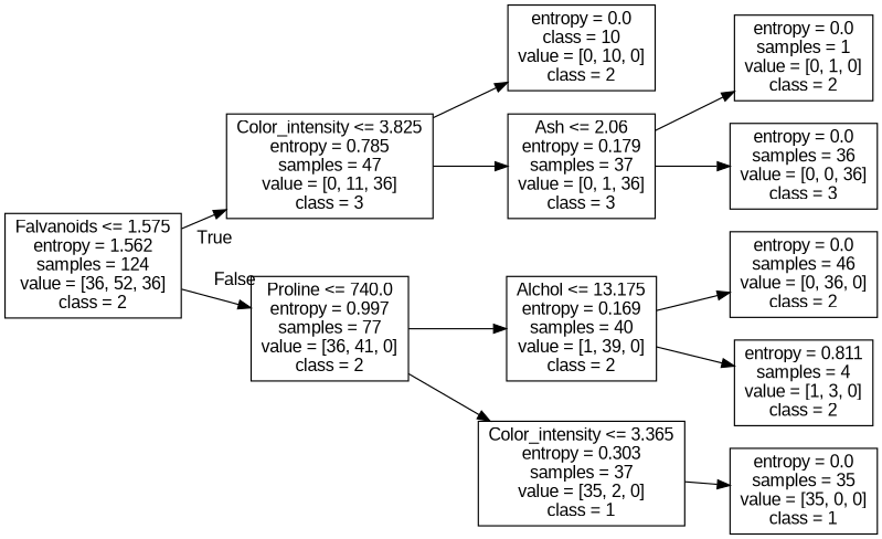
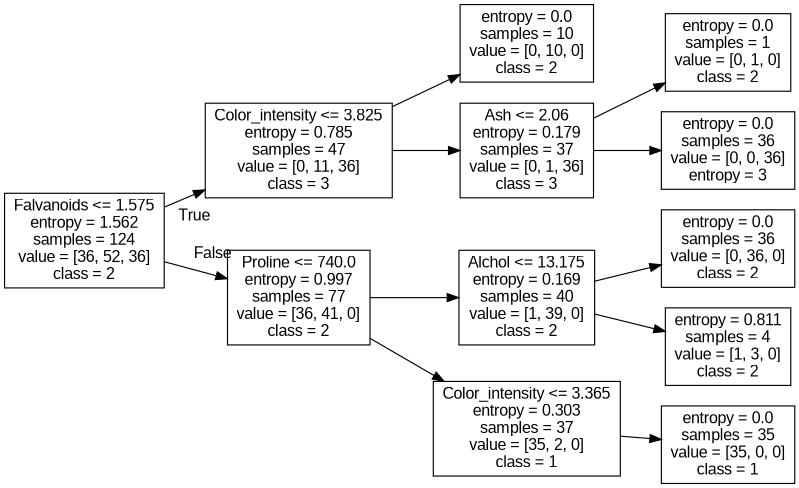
  digraph {
    fontname="Liberation Sans"
    rankdir=LR
    node [fontname="Liberation Sans" shape=box]
    edge [fontname="Liberation Sans"]
    n1 [label="Falvanoids <= 1.575\nentropy = 1.562\nsamples = 124\nvalue = [36, 52, 36]\nclass = 2"]
    n2 [label="Color_intensity <= 3.825\nentropy = 0.785\nsamples = 47\nvalue = [0, 11, 36]\nclass = 3"]
    n3 [label="Proline <= 740.0\nentropy = 0.997\nsamples = 77\nvalue = [36, 41, 0]\nclass = 2"]
-   n4 [label="entropy = 0.0\nclass = 10\nvalue = [0, 10, 0]\nclass = 2"]
+   n4 [label="entropy = 0.0\nsamples = 10\nvalue = [0, 10, 0]\nclass = 2"]
    n5 [label="Ash <= 2.06\nentropy = 0.179\nsamples = 37\nvalue = [0, 1, 36]\nclass = 3"]
    n6 [label="Alchol <= 13.175\nentropy = 0.169\nsamples = 40\nvalue = [1, 39, 0]\nclass = 2"]
    n7 [label="Color_intensity <= 3.365\nentropy = 0.303\nsamples = 37\nvalue = [35, 2, 0]\nclass = 1"]
    n8 [label="entropy = 0.0\nsamples = 1\nvalue = [0, 1, 0]\nclass = 2"]
-   n9 [label="entropy = 0.0\nsamples = 36\nvalue = [0, 0, 36]\nclass = 3"]
-   n10 [label="entropy = 0.0\nsamples = 46\nvalue = [0, 36, 0]\nclass = 2"]
+   n9 [label="entropy = 0.0\nsamples = 36\nvalue = [0, 0, 36]\nentropy = 3"]
+   n10 [label="entropy = 0.0\nsamples = 36\nvalue = [0, 36, 0]\nclass = 2"]
    n11 [label="entropy = 0.811\nsamples = 4\nvalue = [1, 3, 0]\nclass = 2"]
    n12 [label="entropy = 0.0\nsamples = 35\nvalue = [35, 0, 0]\nclass = 1"]
    n1 -> n2 [headlabel=True labelangle=45 labeldistance=2.5]
    n1 -> n3 [headlabel=False labelangle=-45 labeldistance=2.5]
    n2 -> n4
    n2 -> n5
    n3 -> n6
    n3 -> n7
    n5 -> n8
    n5 -> n9
    n6 -> n10
    n6 -> n11
    n7 -> n12
  }
